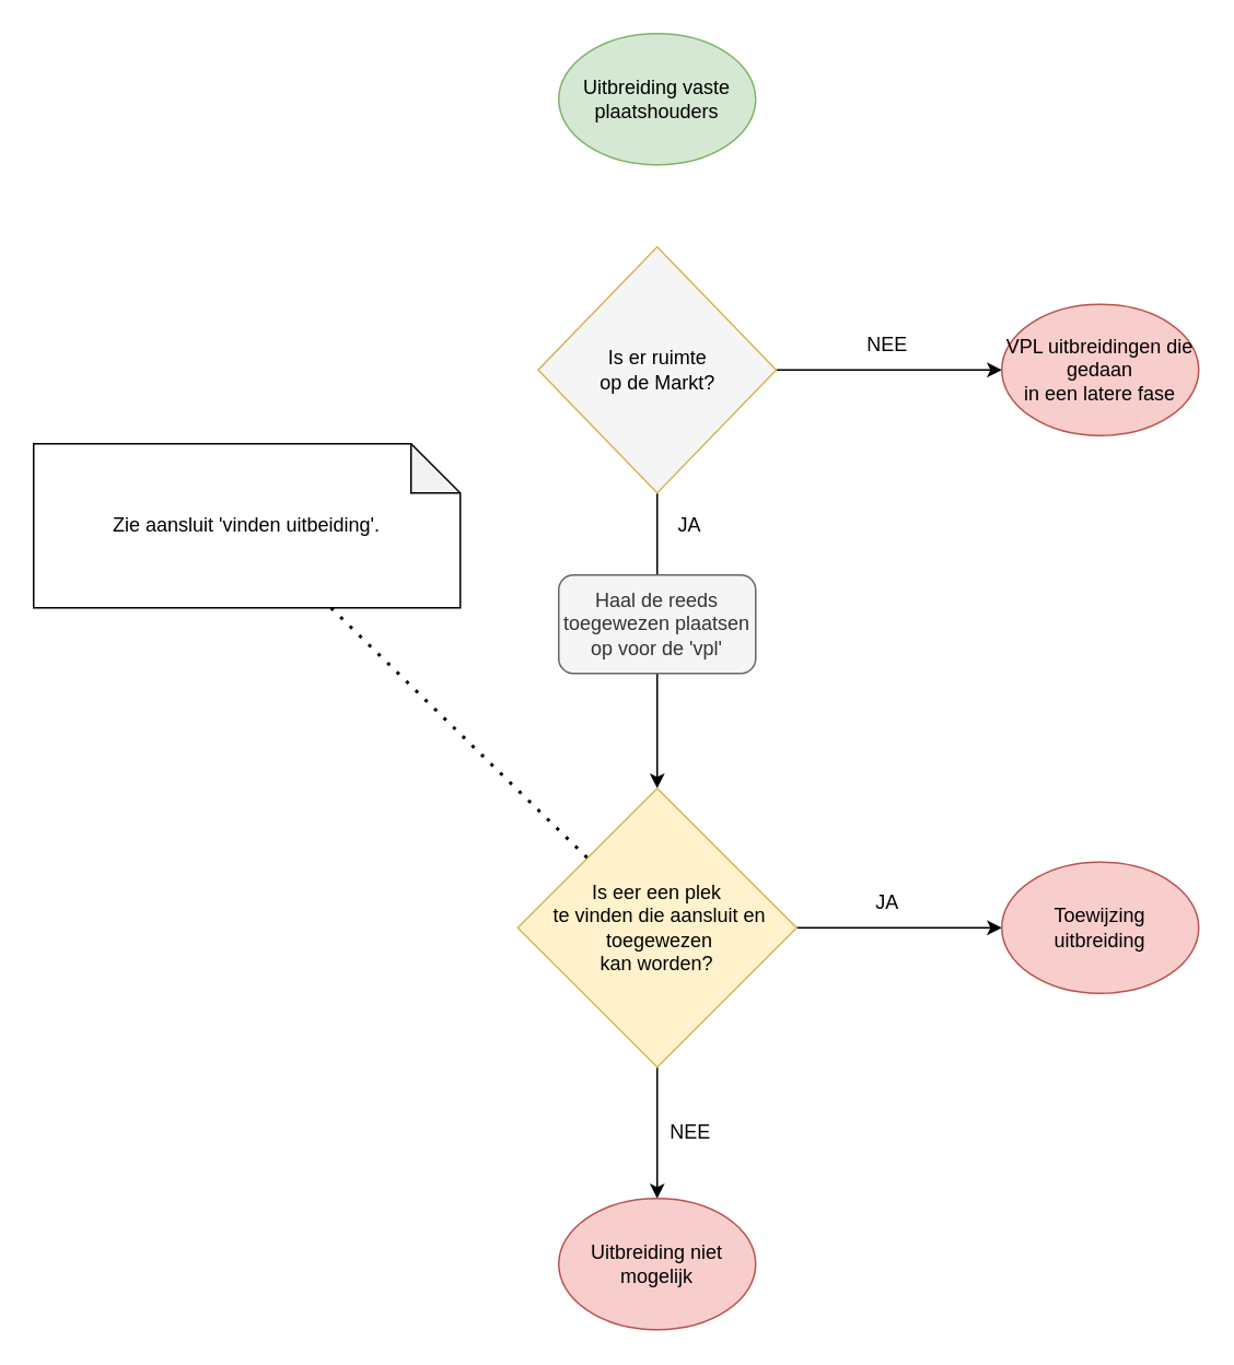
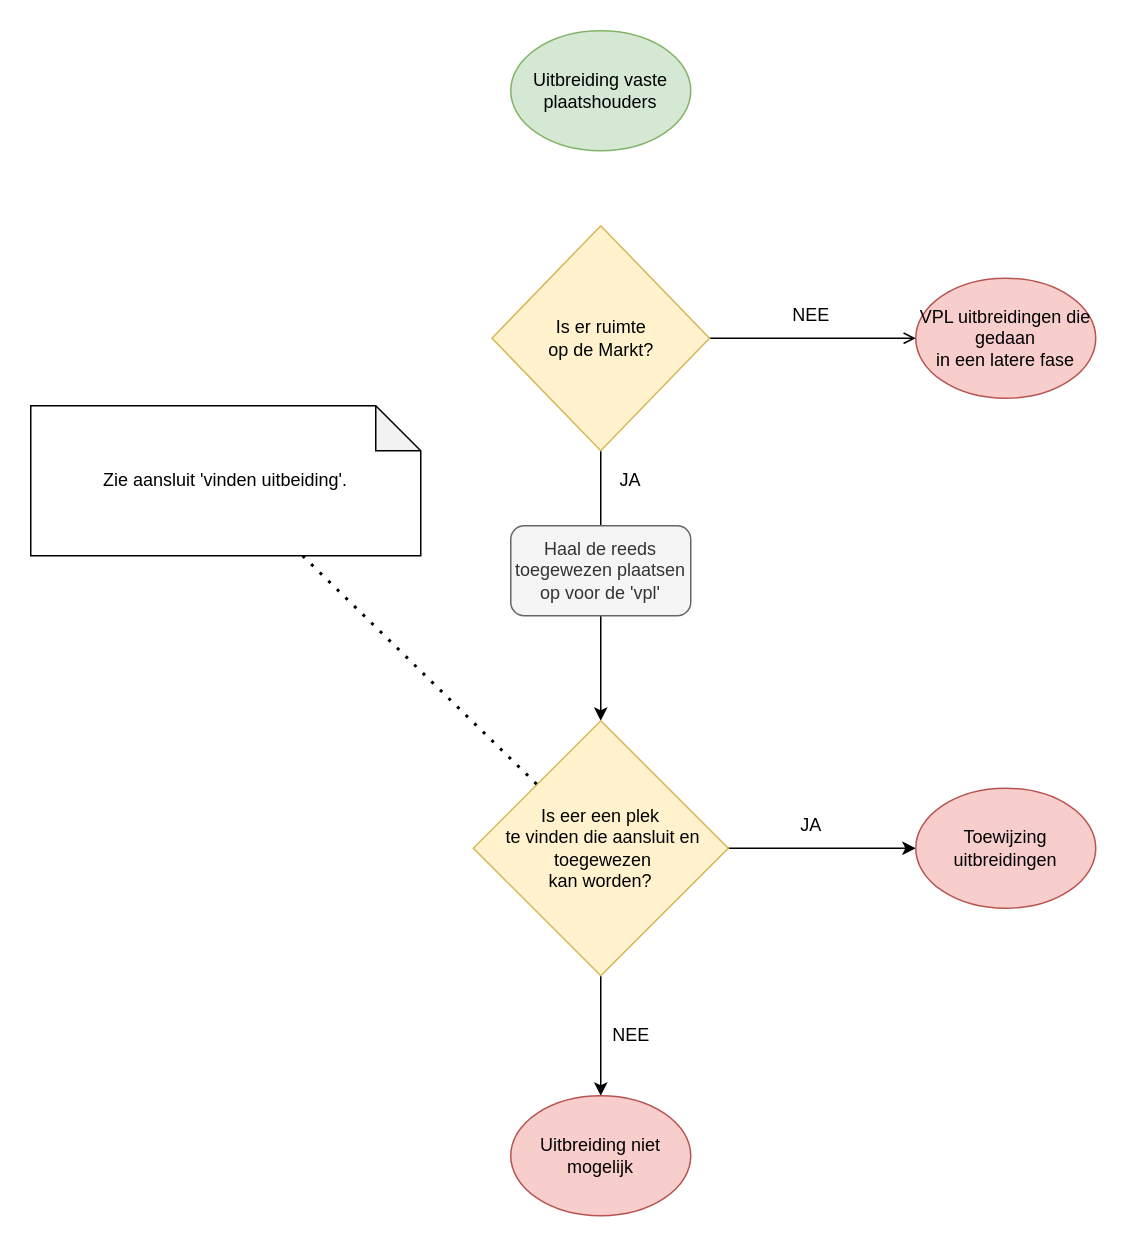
  <mxCell id="0" />
  <mxCell id="1" parent="0" />
  <mxCell id="2" style="edgeStyle=orthogonalEdgeStyle;rounded=0;orthogonalLoop=1;jettySize=auto;html=1;startArrow=none;endArrow=none;" edge="1" parent="1" source="14" target="5"><mxGeometry relative="1" as="geometry" /></mxCell>
  <mxCell id="3" value="Uitbreiding vaste plaatshouders" style="ellipse;whiteSpace=wrap;html=1;fillColor=#d5e8d4;strokeColor=#82b366;" vertex="1" parent="1"><mxGeometry x="340" y="20" width="120" height="80" as="geometry" /></mxCell>
  <mxCell id="4" style="edgeStyle=orthogonalEdgeStyle;rounded=0;orthogonalLoop=1;jettySize=auto;html=1;exitX=0.5;exitY=1;exitDx=0;exitDy=0;" edge="1" parent="1" source="5" target="8"><mxGeometry relative="1" as="geometry" /></mxCell>
  <mxCell id="5" value="Haal de reeds toegewezen plaatsen op voor de 'vpl'" style="rounded=1;whiteSpace=wrap;html=1;fillColor=#f5f5f5;fontColor=#333333;strokeColor=#666666;" vertex="1" parent="1"><mxGeometry x="340" y="350" width="120" height="60" as="geometry" /></mxCell>
  <mxCell id="6" style="edgeStyle=orthogonalEdgeStyle;rounded=0;orthogonalLoop=1;jettySize=auto;html=1;" edge="1" parent="1" source="8" target="9"><mxGeometry relative="1" as="geometry" /></mxCell>
  <mxCell id="7" style="edgeStyle=orthogonalEdgeStyle;rounded=0;orthogonalLoop=1;jettySize=auto;html=1;entryX=0.5;entryY=0;entryDx=0;entryDy=0;" edge="1" parent="1" source="8" target="10"><mxGeometry relative="1" as="geometry" /></mxCell>
  <mxCell id="8" value="Is eer een plek&lt;br&gt;&amp;nbsp;te vinden die aansluit en&lt;br&gt;&amp;nbsp;toegewezen&lt;br&gt;kan worden?" style="rhombus;whiteSpace=wrap;html=1;fillColor=#fff2cc;strokeColor=#d6b656;" vertex="1" parent="1"><mxGeometry x="315" y="480" width="170" height="170" as="geometry" /></mxCell>
- <mxCell id="9" value="Toewijzing &lt;br&gt;uitbreiding" style="ellipse;whiteSpace=wrap;html=1;fillColor=#f8cecc;strokeColor=#b85450;" vertex="1" parent="1"><mxGeometry x="610" y="525" width="120" height="80" as="geometry" /></mxCell>
+ <mxCell id="9" value="Toewijzing &lt;br&gt;uitbreidingen" style="ellipse;whiteSpace=wrap;html=1;fillColor=#f8cecc;strokeColor=#b85450;" vertex="1" parent="1"><mxGeometry x="610" y="525" width="120" height="80" as="geometry" /></mxCell>
  <mxCell id="10" value="Uitbreiding niet mogelijk" style="ellipse;whiteSpace=wrap;html=1;fillColor=#f8cecc;strokeColor=#b85450;" vertex="1" parent="1"><mxGeometry x="340" y="730" width="120" height="80" as="geometry" /></mxCell>
  <mxCell id="11" value="Zie aansluit 'vinden uitbeiding'." style="shape=note;whiteSpace=wrap;html=1;backgroundOutline=1;darkOpacity=0.05;" vertex="1" parent="1"><mxGeometry x="20" y="270" width="260" height="100" as="geometry" /></mxCell>
  <mxCell id="12" value="" style="endArrow=none;dashed=1;html=1;dashPattern=1 3;strokeWidth=2;rounded=0;entryX=0;entryY=0;entryDx=0;entryDy=0;" edge="1" parent="1" source="11" target="8"><mxGeometry width="50" height="50" relative="1" as="geometry"><mxPoint x="120" y="550" as="sourcePoint" /><mxPoint x="170" y="500" as="targetPoint" /></mxGeometry></mxCell>
- <mxCell id="13" style="edgeStyle=orthogonalEdgeStyle;rounded=0;orthogonalLoop=1;jettySize=auto;html=1;" edge="1" parent="1" source="14" target="16"><mxGeometry relative="1" as="geometry" /></mxCell>
- <mxCell id="14" value="Is er ruimte &lt;br&gt;op de Markt?" style="rhombus;whiteSpace=wrap;html=1;fillColor=#f5f5f5;strokeColor=#d6b656;" vertex="1" parent="1"><mxGeometry x="327.5" y="150" width="145" height="150" as="geometry" /></mxCell>
+ <mxCell id="13" style="edgeStyle=orthogonalEdgeStyle;rounded=0;orthogonalLoop=1;jettySize=auto;html=1;endArrow=open;" edge="1" parent="1" source="14" target="16"><mxGeometry relative="1" as="geometry" /></mxCell>
+ <mxCell id="14" value="Is er ruimte &lt;br&gt;op de Markt?" style="rhombus;whiteSpace=wrap;html=1;fillColor=#fff2cc;strokeColor=#d6b656;" vertex="1" parent="1"><mxGeometry x="327.5" y="150" width="145" height="150" as="geometry" /></mxCell>
  <mxCell id="15" value="JA" style="text;html=1;strokeColor=none;fillColor=none;align=center;verticalAlign=middle;whiteSpace=wrap;rounded=0;" vertex="1" parent="1"><mxGeometry x="390" y="305" width="60" height="30" as="geometry" /></mxCell>
  <mxCell id="16" value="VPL uitbreidingen die gedaan&lt;br&gt;in een latere fase" style="ellipse;whiteSpace=wrap;html=1;fillColor=#f8cecc;strokeColor=#b85450;" vertex="1" parent="1"><mxGeometry x="610" y="185" width="120" height="80" as="geometry" /></mxCell>
  <mxCell id="17" value="NEE" style="text;html=1;align=center;verticalAlign=middle;resizable=0;points=[];autosize=1;strokeColor=none;fillColor=none;" vertex="1" parent="1"><mxGeometry x="520" y="200" width="40" height="20" as="geometry" /></mxCell>
  <mxCell id="18" value="JA" style="text;html=1;align=center;verticalAlign=middle;resizable=0;points=[];autosize=1;strokeColor=none;fillColor=none;" vertex="1" parent="1"><mxGeometry x="525" y="540" width="30" height="20" as="geometry" /></mxCell>
  <mxCell id="19" value="NEE" style="text;html=1;align=center;verticalAlign=middle;resizable=0;points=[];autosize=1;strokeColor=none;fillColor=none;" vertex="1" parent="1"><mxGeometry x="400" y="680" width="40" height="20" as="geometry" /></mxCell>
